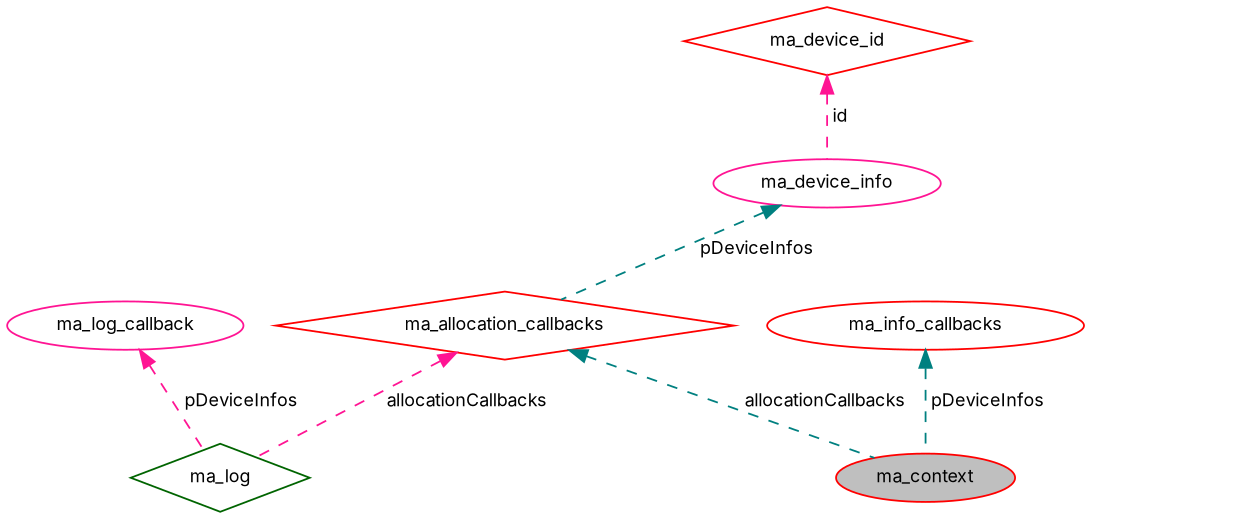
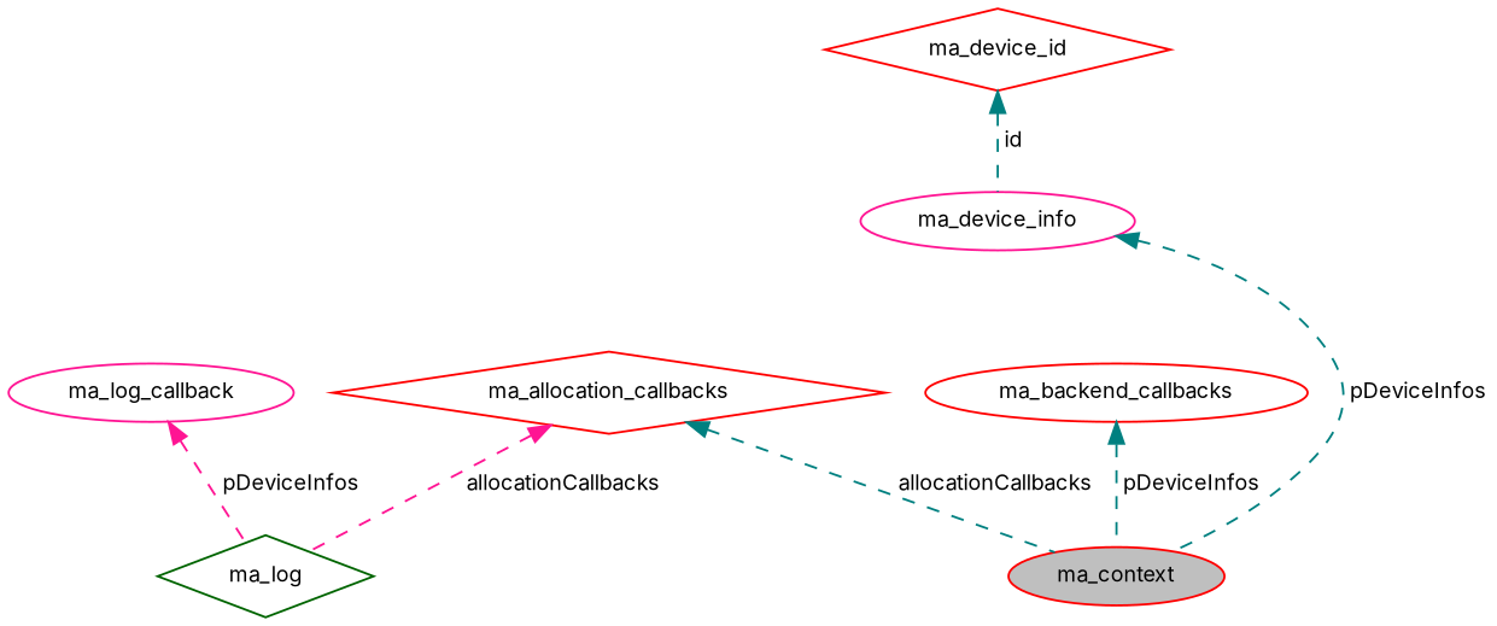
  digraph {
    fontname=Inter
    node [color=red fillcolor=white fontname=Inter fontsize=10 shape=ellipse style=filled]
    edge [color=teal dir=back fontname=Inter fontsize=10 labelfontname=Helvetica labelfontsize=10 style=dashed]
    n1 [fillcolor=grey75 fontcolor=black height=0.2 label=ma_context width=0.4]
    n2 [color=deeppink height=0.2 label=ma_device_info width=0.4]
    n3 [height=0.2 label=ma_device_id shape=diamond width=0.4]
    n4 [height=0.2 label=ma_allocation_callbacks shape=diamond width=0.4]
    n5 [color=darkgreen height=0.2 label=ma_log shape=diamond width=0.4]
    n6 [color=deeppink height=0.2 label=ma_log_callback width=0.4]
-   n7 [height=0.2 label=ma_info_callbacks width=0.4]
-   n2 -> n4 [label=" pDeviceInfos"]
-   n3 -> n2 [color=deeppink label=" id"]
+   n7 [height=0.2 label=ma_backend_callbacks width=0.4]
+   n2 -> n1 [label=" pDeviceInfos"]
+   n3 -> n2 [label=" id"]
    n4 -> n1 [label=" allocationCallbacks"]
    n4 -> n5 [color=deeppink label=" allocationCallbacks"]
    n6 -> n5 [color=deeppink label=" pDeviceInfos"]
    n7 -> n1 [label=" pDeviceInfos"]
  }
